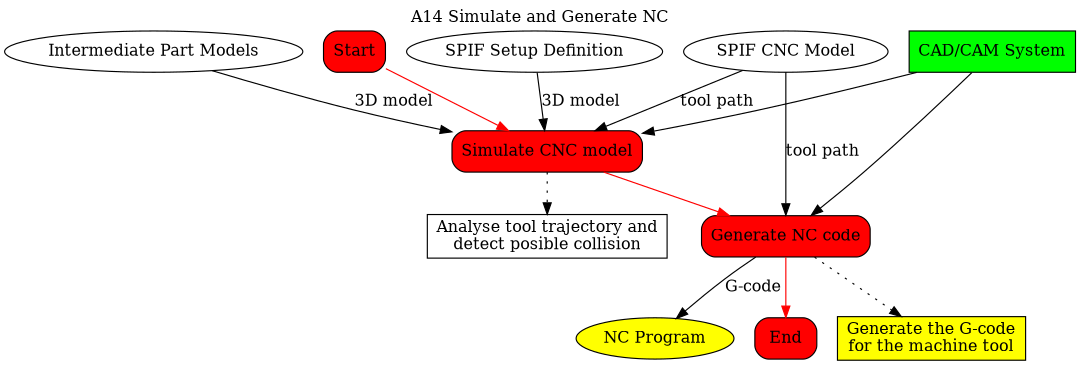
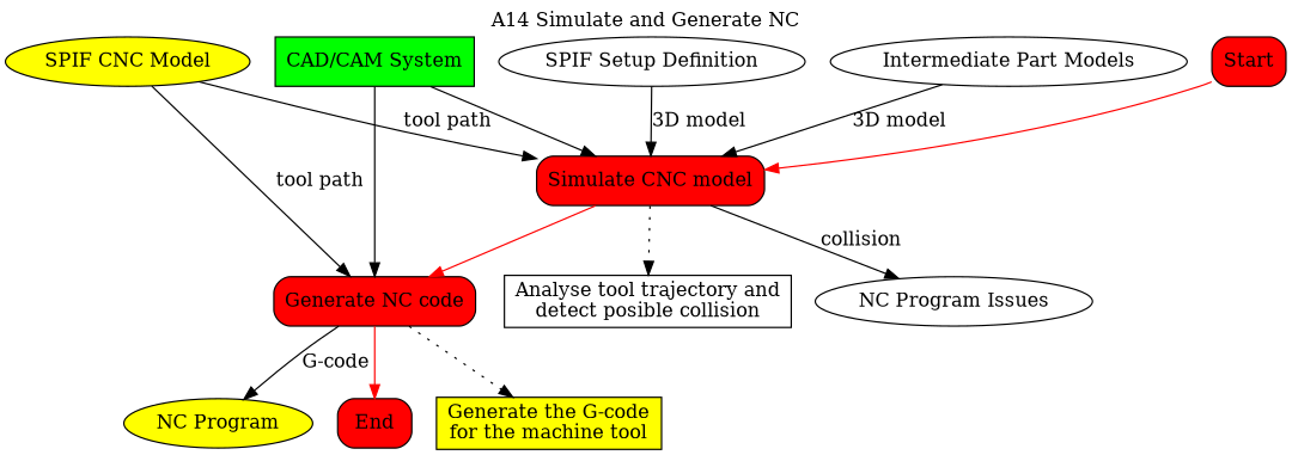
  digraph {
    label="A14 Simulate and Generate NC"
    labelloc=t
    node [color=black fillcolor=white shape=box style=filled]
    edge [color=black dir=forward fontcolor=black style=solid]
-   n1 [label="SPIF CNC Model" shape=ellipse]
+   n1 [fillcolor=yellow label="SPIF CNC Model" shape=ellipse]
    n2 [fillcolor=red label="Simulate CNC model" style="filled, rounded"]
    n3 [fillcolor=red label="Generate NC code" style="filled, rounded"]
+   n4 [label="NC Program Issues" shape=ellipse]
    n5 [label="Analyse tool trajectory and\ndetect posible collision"]
    n6 [fillcolor=yellow label="NC Program" shape=ellipse]
    End [fillcolor=red style="filled, rounded"]
    n8 [fillcolor=yellow label="Generate the G-code\nfor the machine tool"]
    n9 [label="SPIF Setup Definition" shape=ellipse]
    n10 [label="Intermediate Part Models" shape=ellipse]
    n11 [fillcolor=green label="CAD/CAM System"]
    Start [fillcolor=red style="filled, rounded"]
    n1 -> n2 [label="tool path"]
    n1 -> n3 [label="tool path"]
    n2 -> n3 [color=red]
+   n2 -> n4 [label=collision]
    n2 -> n5 [style=dotted]
    n3 -> n6 [label="G-code"]
    n3 -> End [color=red]
    n3 -> n8 [style=dotted]
    n9 -> n2 [label="3D model"]
    n10 -> n2 [label="3D model"]
    n11 -> n2
    n11 -> n3
    Start -> n2 [color=red]
  }
